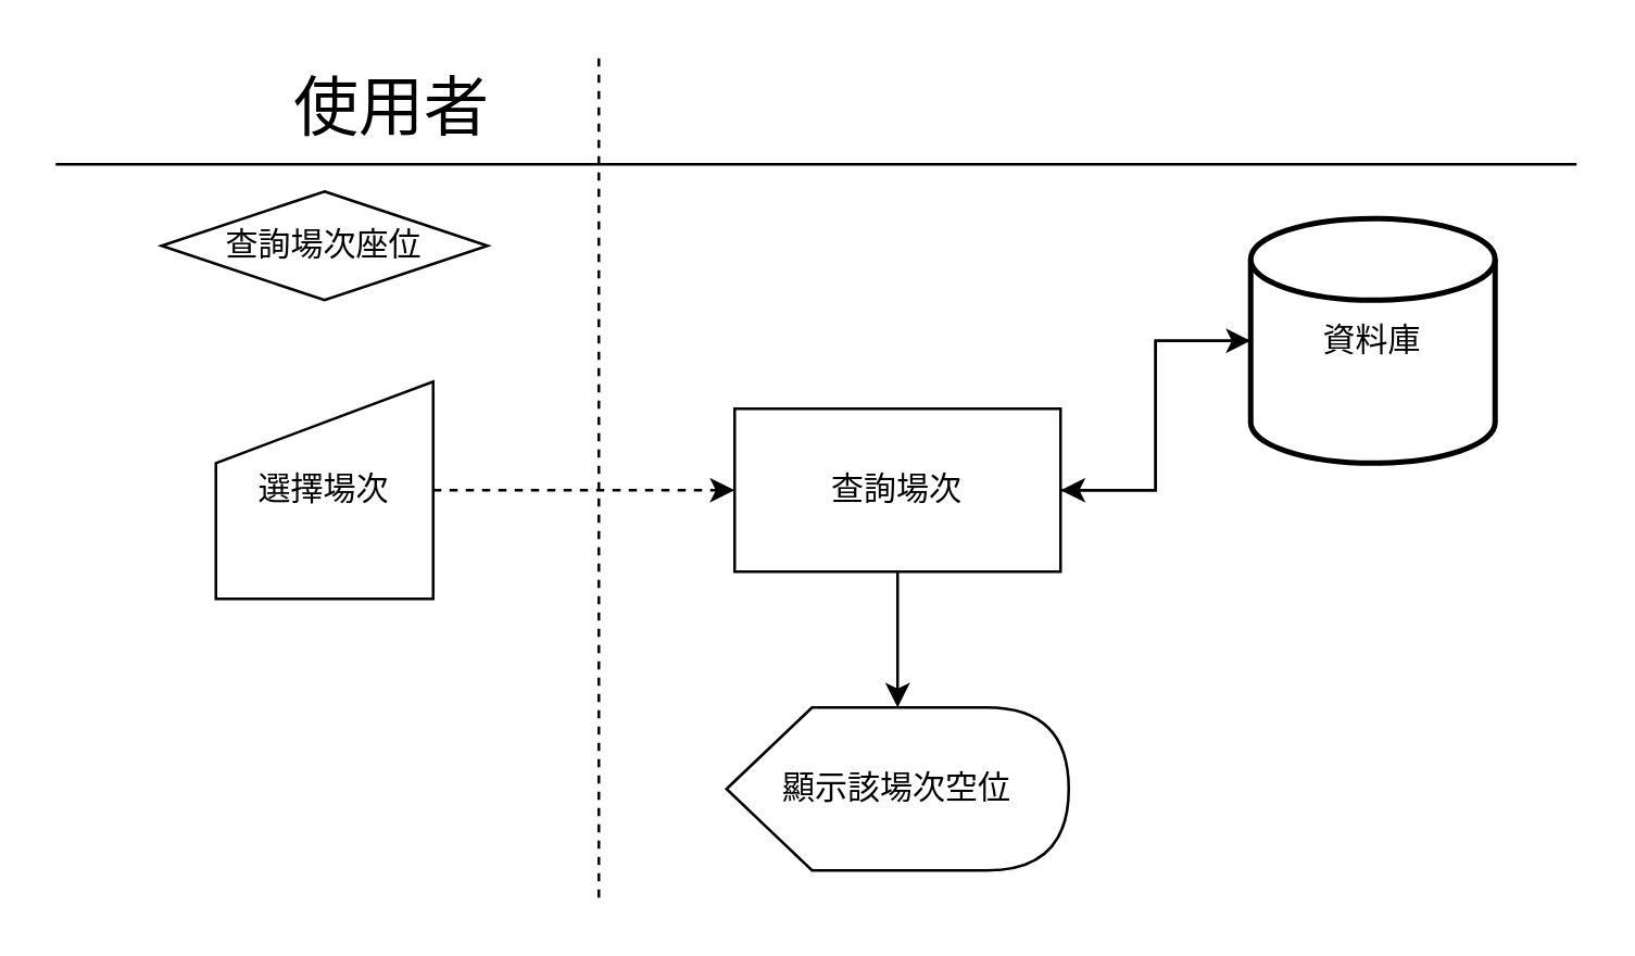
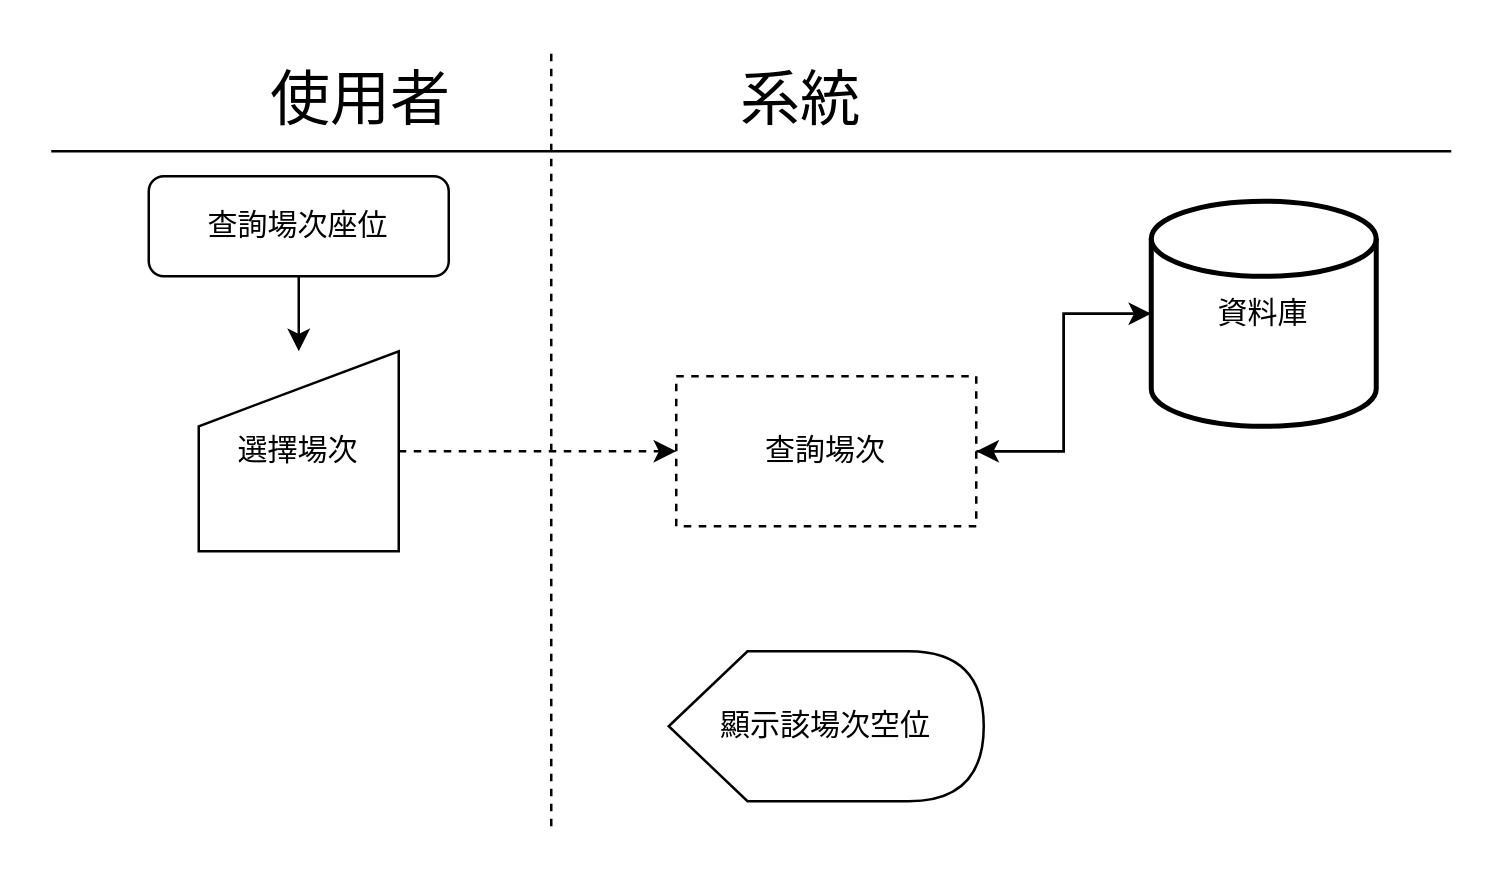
  <mxCell id="0" />
  <mxCell id="1" parent="0" />
- <mxCell id="3" value="查詢場次座位" style="rhombus;whiteSpace=wrap;html=1;fontSize=12;glass=0;strokeWidth=1;shadow=0;" parent="1" vertex="1"><mxGeometry x="59" y="70" width="120" height="40" as="geometry" /></mxCell>
+ <mxCell id="2" style="edgeStyle=orthogonalEdgeStyle;rounded=0;orthogonalLoop=1;jettySize=auto;html=1;" parent="1" source="3" target="9" edge="1"><mxGeometry relative="1" as="geometry" /></mxCell>
+ <mxCell id="3" value="查詢場次座位" style="rounded=1;whiteSpace=wrap;html=1;fontSize=12;glass=0;strokeWidth=1;shadow=0;" parent="1" vertex="1"><mxGeometry x="59" y="70" width="120" height="40" as="geometry" /></mxCell>
  <mxCell id="4" value="" style="endArrow=none;html=1;" parent="1" edge="1"><mxGeometry width="50" height="50" relative="1" as="geometry"><mxPoint x="20" y="60" as="sourcePoint" /><mxPoint x="580" y="60" as="targetPoint" /></mxGeometry></mxCell>
  <mxCell id="5" value="&lt;font style=&quot;font-size: 24px&quot;&gt;使用者&lt;/font&gt;" style="text;html=1;strokeColor=none;fillColor=none;align=center;verticalAlign=middle;whiteSpace=wrap;rounded=0;" parent="1" vertex="1"><mxGeometry x="99" y="30" width="90" height="20" as="geometry" /></mxCell>
+ <mxCell id="6" value="&lt;font style=&quot;font-size: 24px&quot;&gt;系統&lt;br&gt;&lt;/font&gt;" style="text;html=1;strokeColor=none;fillColor=none;align=center;verticalAlign=middle;whiteSpace=wrap;rounded=0;" parent="1" vertex="1"><mxGeometry x="295" y="30" width="50" height="20" as="geometry" /></mxCell>
  <mxCell id="7" value="" style="endArrow=none;dashed=1;html=1;" parent="1" edge="1"><mxGeometry width="50" height="50" relative="1" as="geometry"><mxPoint x="220" y="330" as="sourcePoint" /><mxPoint x="220" y="20" as="targetPoint" /></mxGeometry></mxCell>
  <mxCell id="8" style="edgeStyle=orthogonalEdgeStyle;rounded=0;orthogonalLoop=1;jettySize=auto;html=1;dashed=1;" parent="1" source="9" target="12" edge="1"><mxGeometry relative="1" as="geometry" /></mxCell>
  <mxCell id="9" value="選擇場次" style="shape=manualInput;whiteSpace=wrap;html=1;" parent="1" vertex="1"><mxGeometry x="79" y="140" width="80" height="80" as="geometry" /></mxCell>
  <mxCell id="10" style="edgeStyle=orthogonalEdgeStyle;rounded=0;orthogonalLoop=1;jettySize=auto;html=1;" parent="1" source="12" target="14" edge="1"><mxGeometry relative="1" as="geometry" /></mxCell>
- <mxCell id="11" style="edgeStyle=orthogonalEdgeStyle;rounded=0;orthogonalLoop=1;jettySize=auto;html=1;" parent="1" source="12" target="15" edge="1"><mxGeometry relative="1" as="geometry" /></mxCell>
- <mxCell id="12" value="查詢場次" style="rounded=0;whiteSpace=wrap;html=1;" parent="1" vertex="1"><mxGeometry x="270" y="150" width="120" height="60" as="geometry" /></mxCell>
+ <mxCell id="12" value="查詢場次" style="rounded=0;whiteSpace=wrap;html=1;dashed=1;" parent="1" vertex="1"><mxGeometry x="270" y="150" width="120" height="60" as="geometry" /></mxCell>
  <mxCell id="13" style="edgeStyle=orthogonalEdgeStyle;rounded=0;orthogonalLoop=1;jettySize=auto;html=1;" parent="1" source="14" target="12" edge="1"><mxGeometry relative="1" as="geometry" /></mxCell>
  <mxCell id="14" value="資料庫" style="strokeWidth=2;html=1;shape=mxgraph.flowchart.database;whiteSpace=wrap;" parent="1" vertex="1"><mxGeometry x="460" y="80" width="90" height="90" as="geometry" /></mxCell>
  <mxCell id="15" value="顯示該場次空位" style="shape=display;whiteSpace=wrap;html=1;" parent="1" vertex="1"><mxGeometry x="267" y="260" width="126" height="60" as="geometry" /></mxCell>
